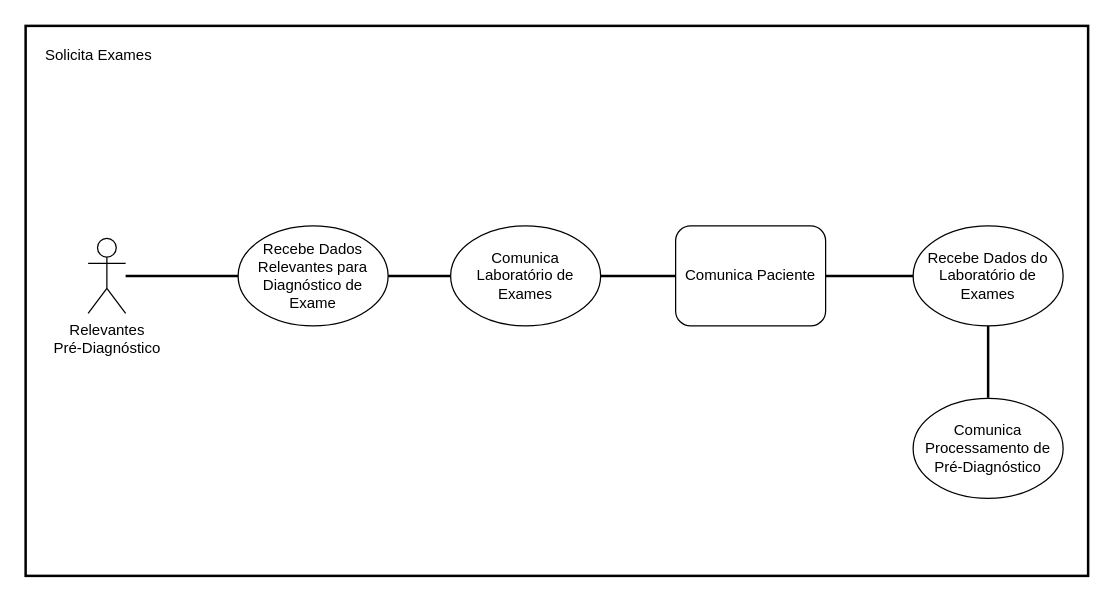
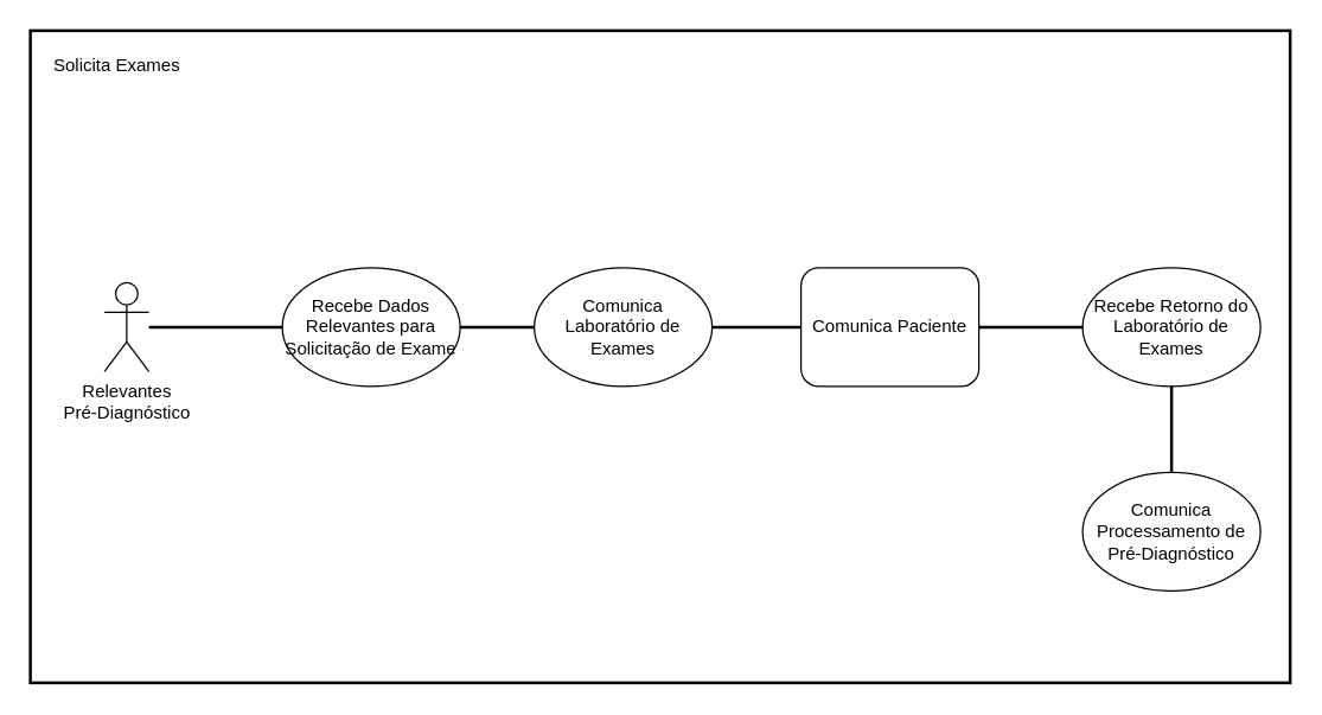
  <mxCell id="0" />
  <mxCell id="1" parent="0" />
  <mxCell id="2" value="" style="rounded=0;whiteSpace=wrap;html=1;strokeWidth=2;" vertex="1" parent="1"><mxGeometry x="20" y="20" width="850" height="440" as="geometry" /></mxCell>
  <mxCell id="3" value="Relevantes&lt;br&gt;Pré-Diagnóstico" style="shape=umlActor;verticalLabelPosition=bottom;verticalAlign=top;html=1;outlineConnect=0;" vertex="1" parent="1"><mxGeometry x="70" y="190" width="30" height="60" as="geometry" /></mxCell>
- <mxCell id="4" value="Recebe Dados Relevantes para Diagnóstico de Exame" style="ellipse;whiteSpace=wrap;html=1;" vertex="1" parent="1"><mxGeometry x="190" y="180" width="120" height="80" as="geometry" /></mxCell>
+ <mxCell id="4" value="Recebe Dados Relevantes para Solicitação de Exame" style="ellipse;whiteSpace=wrap;html=1;" vertex="1" parent="1"><mxGeometry x="190" y="180" width="120" height="80" as="geometry" /></mxCell>
  <mxCell id="5" value="Comunica Laboratório de Exames" style="ellipse;whiteSpace=wrap;html=1;" vertex="1" parent="1"><mxGeometry x="360" y="180" width="120" height="80" as="geometry" /></mxCell>
  <mxCell id="6" value="" style="line;strokeWidth=2;html=1;" vertex="1" parent="1"><mxGeometry x="100" y="215" width="90" height="10" as="geometry" /></mxCell>
  <mxCell id="7" value="" style="line;strokeWidth=2;html=1;" vertex="1" parent="1"><mxGeometry x="310" y="215" width="50" height="10" as="geometry" /></mxCell>
  <mxCell id="8" value="Solicita Exames" style="text;strokeColor=none;fillColor=none;spacingLeft=4;spacingRight=4;overflow=hidden;rotatable=0;points=[[0,0.5],[1,0.5]];portConstraint=eastwest;fontSize=12;" vertex="1" parent="1"><mxGeometry x="30" y="30" width="150" height="40" as="geometry" /></mxCell>
  <mxCell id="9" value="Comunica Paciente" style="whiteSpace=wrap;html=1;rounded=1;" vertex="1" parent="1"><mxGeometry x="540" y="180" width="120" height="80" as="geometry" /></mxCell>
  <mxCell id="10" value="" style="line;strokeWidth=2;html=1;" vertex="1" parent="1"><mxGeometry x="480" y="215" width="60" height="10" as="geometry" /></mxCell>
- <mxCell id="11" value="Recebe Dados do Laboratório de Exames" style="ellipse;whiteSpace=wrap;html=1;" vertex="1" parent="1"><mxGeometry x="730" y="180" width="120" height="80" as="geometry" /></mxCell>
+ <mxCell id="11" value="Recebe Retorno do Laboratório de Exames" style="ellipse;whiteSpace=wrap;html=1;" vertex="1" parent="1"><mxGeometry x="730" y="180" width="120" height="80" as="geometry" /></mxCell>
  <mxCell id="12" value="" style="line;strokeWidth=2;html=1;" vertex="1" parent="1"><mxGeometry x="660" y="215" width="70" height="10" as="geometry" /></mxCell>
  <mxCell id="13" value="Comunica Processamento de Pré-Diagnóstico" style="ellipse;whiteSpace=wrap;html=1;" vertex="1" parent="1"><mxGeometry x="730" y="318" width="120" height="80" as="geometry" /></mxCell>
  <mxCell id="14" value="" style="line;strokeWidth=2;html=1;rotation=90;" vertex="1" parent="1"><mxGeometry x="761.25" y="283.75" width="57.5" height="10" as="geometry" /></mxCell>
